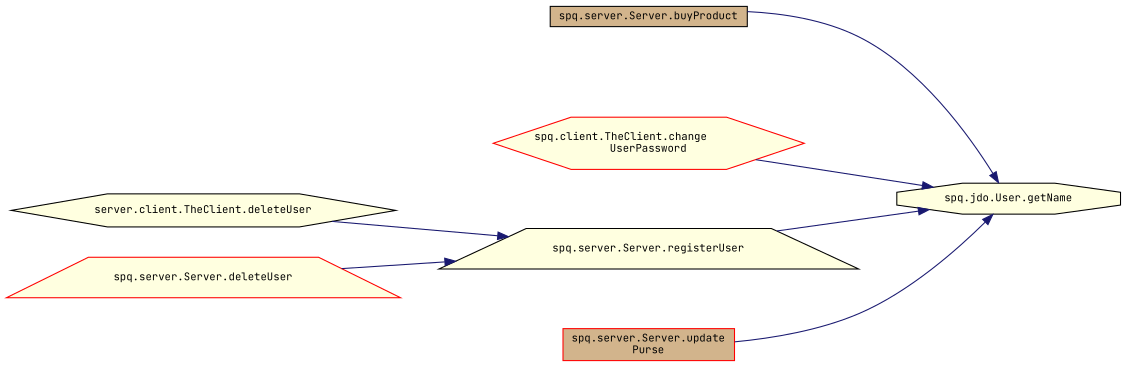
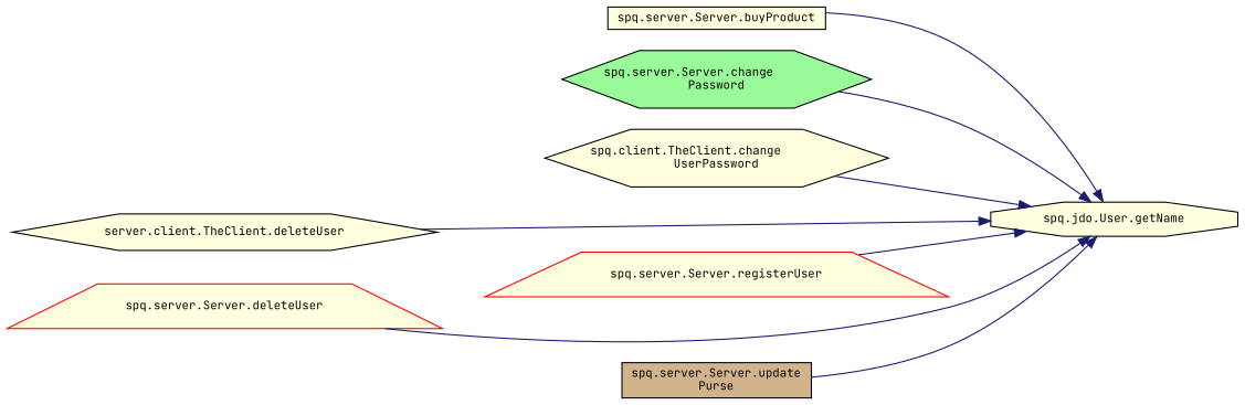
  digraph {
    fontname="JetBrains Mono"
    rankdir=RL
    node [color=black fillcolor=lightyellow fontname="JetBrains Mono" fontsize=10 shape=hexagon style=filled]
    edge [color=midnightblue dir=back fontname="JetBrains Mono" fontsize=10 labelfontname=Helvetica labelfontsize=10 style=solid]
    n1 [fontcolor=black height=0.2 label="spq.jdo.User.getName" shape=octagon width=0.4]
-   n2 [fillcolor=tan height=0.2 label="spq.server.Server.buyProduct" shape=box width=0.4]
-   n4 [color=red height=0.2 label="spq.client.TheClient.change\lUserPassword" width=0.4]
+   n2 [height=0.2 label="spq.server.Server.buyProduct" shape=box width=0.4]
+   n3 [fillcolor=palegreen height=0.2 label="spq.server.Server.change\lPassword" width=0.4]
+   n4 [height=0.2 label="spq.client.TheClient.change\lUserPassword" width=0.4]
    n5 [height=0.2 label="server.client.TheClient.deleteUser" width=0.4]
    n6 [color=red height=0.2 label="spq.server.Server.deleteUser" shape=trapezium width=0.4]
-   n7 [height=0.2 label="spq.server.Server.registerUser" shape=trapezium width=0.4]
-   n8 [color=red fillcolor=tan height=0.2 label="spq.server.Server.update\lPurse" shape=box width=0.4]
+   n7 [color=red height=0.2 label="spq.server.Server.registerUser" shape=trapezium width=0.4]
+   n8 [fillcolor=tan height=0.2 label="spq.server.Server.update\lPurse" shape=box width=0.4]
    n1 -> n2
+   n1 -> n3
    n1 -> n4
-   n7 -> n5
-   n7 -> n6
+   n1 -> n5
+   n1 -> n6
    n1 -> n7
    n1 -> n8
  }
